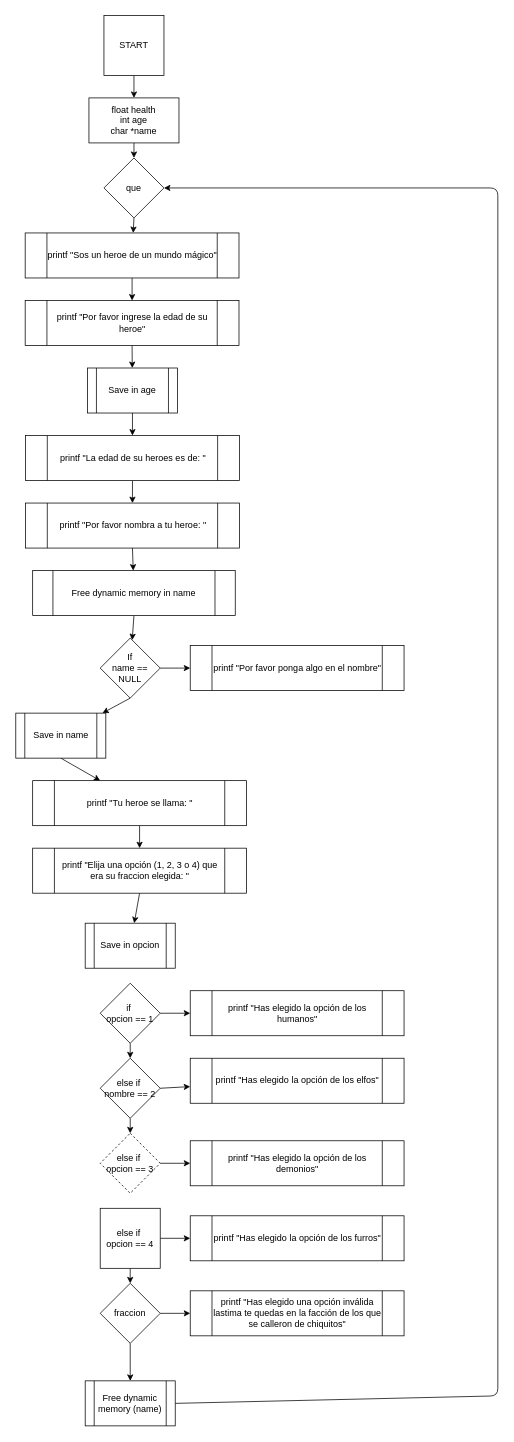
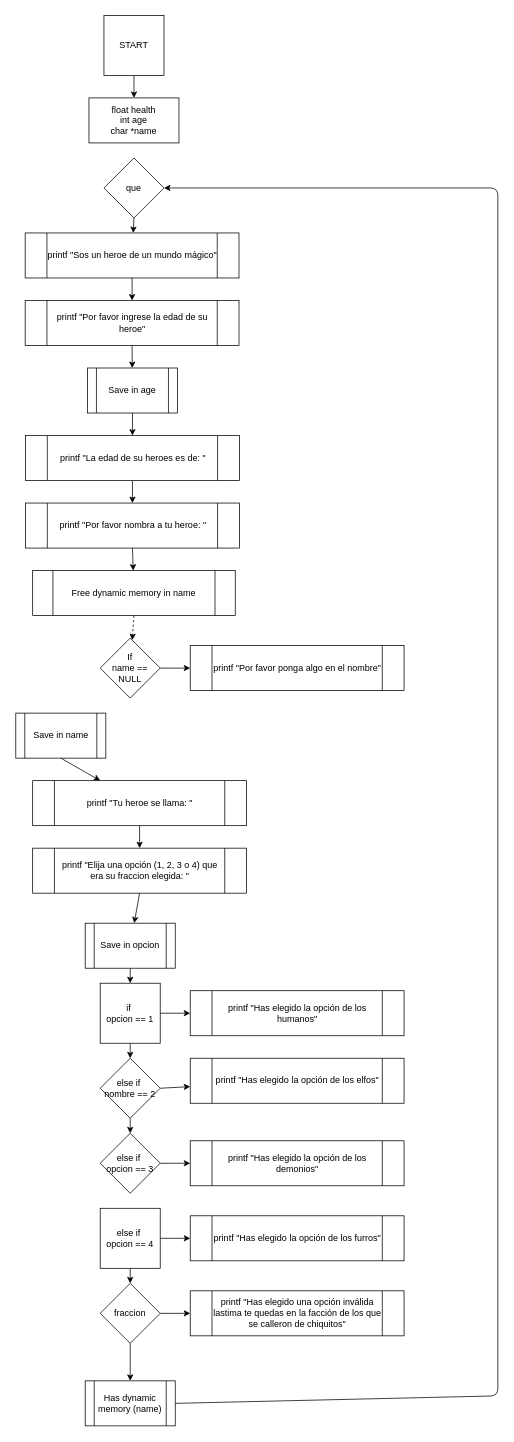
  <mxCell id="0" />
  <mxCell id="1" parent="0" />
  <mxCell id="2" style="edgeStyle=none;html=1;exitX=0.5;exitY=1;exitDx=0;exitDy=0;" edge="1" parent="1" source="3" target="5"><mxGeometry relative="1" as="geometry" /></mxCell>
  <mxCell id="3" value="START" style="whiteSpace=wrap;html=1;aspect=fixed;rounded=0;" parent="1" vertex="1"><mxGeometry x="138" width="80" height="80" as="geometry" y="20" /></mxCell>
- <mxCell id="4" style="edgeStyle=none;html=1;exitX=0.5;exitY=1;exitDx=0;exitDy=0;" edge="1" parent="1" source="5" target="7"><mxGeometry relative="1" as="geometry" /></mxCell>
  <mxCell id="5" value="float health&lt;br&gt;int age&lt;br&gt;char *name" style="rounded=0;whiteSpace=wrap;html=1;" parent="1" vertex="1"><mxGeometry x="118" y="130" width="120" height="60" as="geometry" /></mxCell>
  <mxCell id="6" style="edgeStyle=none;html=1;exitX=0.5;exitY=1;exitDx=0;exitDy=0;" edge="1" parent="1" source="7" target="9"><mxGeometry relative="1" as="geometry" /></mxCell>
  <mxCell id="7" value="que" style="rhombus;whiteSpace=wrap;html=1;" parent="1" vertex="1"><mxGeometry x="138" y="210" width="80" height="80" as="geometry" /></mxCell>
  <mxCell id="8" style="edgeStyle=none;html=1;exitX=0.5;exitY=1;exitDx=0;exitDy=0;" edge="1" parent="1" source="9" target="11"><mxGeometry relative="1" as="geometry" /></mxCell>
  <mxCell id="9" value="printf &quot;Sos un heroe de un mundo mágico&quot;" style="shape=process;whiteSpace=wrap;html=1;backgroundOutline=1;" parent="1" vertex="1"><mxGeometry x="33" y="310" width="285" height="60" as="geometry" /></mxCell>
  <mxCell id="10" style="edgeStyle=none;html=1;exitX=0.5;exitY=1;exitDx=0;exitDy=0;" edge="1" parent="1" source="11" target="13"><mxGeometry relative="1" as="geometry" /></mxCell>
  <mxCell id="11" value="printf &quot;Por favor ingrese la edad de su heroe&quot;" style="shape=process;whiteSpace=wrap;html=1;backgroundOutline=1;" parent="1" vertex="1"><mxGeometry x="33" y="400" width="285" height="60" as="geometry" /></mxCell>
  <mxCell id="12" style="edgeStyle=none;html=1;exitX=0.5;exitY=1;exitDx=0;exitDy=0;entryX=0.5;entryY=0;entryDx=0;entryDy=0;" edge="1" parent="1" source="13" target="15"><mxGeometry relative="1" as="geometry" /></mxCell>
  <mxCell id="13" value="Save in age" style="shape=process;whiteSpace=wrap;html=1;backgroundOutline=1;" vertex="1" parent="1"><mxGeometry x="116" y="490" width="120" height="60" as="geometry" /></mxCell>
  <mxCell id="14" style="edgeStyle=none;html=1;exitX=0.5;exitY=1;exitDx=0;exitDy=0;entryX=0.5;entryY=0;entryDx=0;entryDy=0;" edge="1" parent="1" source="15" target="17"><mxGeometry relative="1" as="geometry" /></mxCell>
  <mxCell id="15" value="printf &quot;La edad de su heroes es de: &quot;" style="shape=process;whiteSpace=wrap;html=1;backgroundOutline=1;" vertex="1" parent="1"><mxGeometry x="33.5" y="580" width="285" height="60" as="geometry" /></mxCell>
  <mxCell id="16" style="edgeStyle=none;html=1;exitX=0.5;exitY=1;exitDx=0;exitDy=0;" edge="1" parent="1" source="17" target="19"><mxGeometry relative="1" as="geometry" /></mxCell>
  <mxCell id="17" value="printf &quot;Por favor nombra a tu heroe: &quot;" style="shape=process;whiteSpace=wrap;html=1;backgroundOutline=1;" vertex="1" parent="1"><mxGeometry x="33.5" y="670" width="285" height="60" as="geometry" /></mxCell>
- <mxCell id="18" style="edgeStyle=none;html=1;exitX=0.5;exitY=1;exitDx=0;exitDy=0;" edge="1" parent="1" source="19" target="22"><mxGeometry relative="1" as="geometry" /></mxCell>
+ <mxCell id="18" style="edgeStyle=none;html=1;exitX=0.5;exitY=1;exitDx=0;exitDy=0;dashed=1;" edge="1" parent="1" source="19" target="22"><mxGeometry relative="1" as="geometry" /></mxCell>
  <mxCell id="19" value="Free dynamic memory in name" style="shape=process;whiteSpace=wrap;html=1;backgroundOutline=1;" vertex="1" parent="1"><mxGeometry x="43" y="760" width="270" height="60" as="geometry" /></mxCell>
  <mxCell id="20" style="edgeStyle=none;html=1;exitX=1;exitY=0.5;exitDx=0;exitDy=0;" edge="1" parent="1" source="22" target="23"><mxGeometry relative="1" as="geometry" /></mxCell>
- <mxCell id="21" style="edgeStyle=none;html=1;exitX=0.5;exitY=1;exitDx=0;exitDy=0;" edge="1" parent="1" source="22" target="25"><mxGeometry relative="1" as="geometry" /></mxCell>
  <mxCell id="22" value="If&lt;br&gt;name == NULL" style="rhombus;whiteSpace=wrap;html=1;" vertex="1" parent="1"><mxGeometry x="133" y="850" width="80" height="80" as="geometry" /></mxCell>
  <mxCell id="23" value="printf &quot;Por favor ponga algo en el nombre&quot;" style="shape=process;whiteSpace=wrap;html=1;backgroundOutline=1;" vertex="1" parent="1"><mxGeometry x="253" y="860" width="285" height="60" as="geometry" /></mxCell>
  <mxCell id="24" style="edgeStyle=none;html=1;exitX=0.5;exitY=1;exitDx=0;exitDy=0;" edge="1" parent="1" source="25" target="27"><mxGeometry relative="1" as="geometry" /></mxCell>
  <mxCell id="25" value="Save in name" style="shape=process;whiteSpace=wrap;html=1;backgroundOutline=1;" vertex="1" parent="1"><mxGeometry x="20.5" y="950" width="120" height="60" as="geometry" /></mxCell>
  <mxCell id="26" style="edgeStyle=none;html=1;exitX=0.5;exitY=1;exitDx=0;exitDy=0;" edge="1" parent="1" source="27" target="29"><mxGeometry relative="1" as="geometry" /></mxCell>
  <mxCell id="27" value="printf &quot;Tu heroe se llama: &quot;" style="shape=process;whiteSpace=wrap;html=1;backgroundOutline=1;" vertex="1" parent="1"><mxGeometry x="43" y="1040" width="285" height="60" as="geometry" /></mxCell>
  <mxCell id="28" style="edgeStyle=none;html=1;exitX=0.5;exitY=1;exitDx=0;exitDy=0;" edge="1" parent="1" source="29" target="31"><mxGeometry relative="1" as="geometry" /></mxCell>
  <mxCell id="29" value="printf &quot;Elija una opción (1, 2, 3 o 4) que era su fraccion elegida: &quot;" style="shape=process;whiteSpace=wrap;html=1;backgroundOutline=1;" vertex="1" parent="1"><mxGeometry x="43" y="1130" width="285" height="60" as="geometry" /></mxCell>
+ <mxCell id="30" style="edgeStyle=none;html=1;exitX=0.5;exitY=1;exitDx=0;exitDy=0;" edge="1" parent="1" source="31" target="34"><mxGeometry relative="1" as="geometry" /></mxCell>
  <mxCell id="31" value="Save in opcion" style="shape=process;whiteSpace=wrap;html=1;backgroundOutline=1;" vertex="1" parent="1"><mxGeometry x="113" y="1230" width="120" height="60" as="geometry" /></mxCell>
  <mxCell id="32" style="edgeStyle=none;html=1;exitX=1;exitY=0.5;exitDx=0;exitDy=0;" edge="1" parent="1" source="34" target="46"><mxGeometry relative="1" as="geometry" /></mxCell>
  <mxCell id="33" style="edgeStyle=none;html=1;exitX=0.5;exitY=1;exitDx=0;exitDy=0;" edge="1" parent="1" source="34" target="37"><mxGeometry relative="1" as="geometry" /></mxCell>
- <mxCell id="34" value="if&amp;nbsp;&lt;br&gt;opcion == 1" style="rhombus;whiteSpace=wrap;html=1;" vertex="1" parent="1"><mxGeometry x="133" y="1310" width="80" height="80" as="geometry" /></mxCell>
+ <mxCell id="34" value="if&amp;nbsp;&lt;br&gt;opcion == 1" style="whiteSpace=wrap;html=1;rounded=0;" vertex="1" parent="1"><mxGeometry x="133" y="1310" width="80" height="80" as="geometry" /></mxCell>
  <mxCell id="35" style="edgeStyle=none;html=1;exitX=0.5;exitY=1;exitDx=0;exitDy=0;" edge="1" parent="1" source="37" target="39"><mxGeometry relative="1" as="geometry" /></mxCell>
  <mxCell id="36" style="edgeStyle=none;html=1;exitX=1;exitY=0.5;exitDx=0;exitDy=0;" edge="1" parent="1" source="37" target="47"><mxGeometry relative="1" as="geometry" /></mxCell>
  <mxCell id="37" value="else if&amp;nbsp;&lt;br&gt;nombre == 2" style="rhombus;whiteSpace=wrap;html=1;" vertex="1" parent="1"><mxGeometry x="133" y="1410" width="80" height="80" as="geometry" /></mxCell>
  <mxCell id="38" style="edgeStyle=none;html=1;exitX=1;exitY=0.5;exitDx=0;exitDy=0;entryX=0;entryY=0.5;entryDx=0;entryDy=0;" edge="1" parent="1" source="39" target="48"><mxGeometry relative="1" as="geometry" /></mxCell>
- <mxCell id="39" value="else if&amp;nbsp;&lt;br&gt;opcion == 3" style="rhombus;whiteSpace=wrap;html=1;dashed=1;" vertex="1" parent="1"><mxGeometry x="133" y="1510" width="80" height="80" as="geometry" /></mxCell>
+ <mxCell id="39" value="else if&amp;nbsp;&lt;br&gt;opcion == 3" style="rhombus;whiteSpace=wrap;html=1;" vertex="1" parent="1"><mxGeometry x="133" y="1510" width="80" height="80" as="geometry" /></mxCell>
  <mxCell id="40" style="edgeStyle=none;html=1;exitX=0.5;exitY=1;exitDx=0;exitDy=0;" edge="1" parent="1" source="42" target="45"><mxGeometry relative="1" as="geometry" /></mxCell>
  <mxCell id="41" style="edgeStyle=none;html=1;exitX=1;exitY=0.5;exitDx=0;exitDy=0;" edge="1" parent="1" source="42" target="49"><mxGeometry relative="1" as="geometry" /></mxCell>
  <mxCell id="42" value="else if&amp;nbsp;&lt;br&gt;opcion == 4" style="whiteSpace=wrap;html=1;rounded=0;" vertex="1" parent="1"><mxGeometry x="133" y="1610" width="80" height="80" as="geometry" /></mxCell>
  <mxCell id="43" style="edgeStyle=none;html=1;exitX=0.5;exitY=1;exitDx=0;exitDy=0;" edge="1" parent="1" source="45" target="52"><mxGeometry relative="1" as="geometry" /></mxCell>
  <mxCell id="44" style="edgeStyle=none;html=1;exitX=1;exitY=0.5;exitDx=0;exitDy=0;entryX=0;entryY=0.5;entryDx=0;entryDy=0;" edge="1" parent="1" source="45" target="50"><mxGeometry relative="1" as="geometry" /></mxCell>
  <mxCell id="45" value="fraccion" style="rhombus;whiteSpace=wrap;html=1;" vertex="1" parent="1"><mxGeometry x="133" y="1710" width="80" height="80" as="geometry" /></mxCell>
  <mxCell id="46" value="printf &quot;Has elegido la opción de los humanos&quot;" style="shape=process;whiteSpace=wrap;html=1;backgroundOutline=1;" vertex="1" parent="1"><mxGeometry x="253" y="1320" width="285" height="60" as="geometry" /></mxCell>
  <mxCell id="47" value="printf &quot;Has elegido la opción de los elfos&quot;" style="shape=process;whiteSpace=wrap;html=1;backgroundOutline=1;" vertex="1" parent="1"><mxGeometry x="253" y="1410" width="285" height="60" as="geometry" /></mxCell>
  <mxCell id="48" value="printf &quot;Has elegido la opción de los demonios&quot;" style="shape=process;whiteSpace=wrap;html=1;backgroundOutline=1;" vertex="1" parent="1"><mxGeometry x="253" y="1520" width="285" height="60" as="geometry" /></mxCell>
  <mxCell id="49" value="printf &quot;Has elegido la opción de los furros&quot;" style="shape=process;whiteSpace=wrap;html=1;backgroundOutline=1;" vertex="1" parent="1"><mxGeometry x="253" y="1620" width="285" height="60" as="geometry" /></mxCell>
  <mxCell id="50" value="printf &quot;Has elegido una opción inválida lastima te quedas en la facción de los que se calleron de chiquitos&quot;" style="shape=process;whiteSpace=wrap;html=1;backgroundOutline=1;" vertex="1" parent="1"><mxGeometry x="253" y="1720" width="285" height="60" as="geometry" /></mxCell>
  <mxCell id="51" style="edgeStyle=none;html=1;exitX=1;exitY=0.5;exitDx=0;exitDy=0;entryX=1;entryY=0.5;entryDx=0;entryDy=0;" edge="1" parent="1" source="52" target="7"><mxGeometry relative="1" as="geometry"><Array as="points"><mxPoint x="663" y="1860" /><mxPoint x="663" y="250" /></Array></mxGeometry></mxCell>
- <mxCell id="52" value="Free dynamic memory (name)" style="shape=process;whiteSpace=wrap;html=1;backgroundOutline=1;" vertex="1" parent="1"><mxGeometry x="113" y="1840" width="120" height="60" as="geometry" /></mxCell>
+ <mxCell id="52" value="Has dynamic memory (name)" style="shape=process;whiteSpace=wrap;html=1;backgroundOutline=1;" vertex="1" parent="1"><mxGeometry x="113" y="1840" width="120" height="60" as="geometry" /></mxCell>
